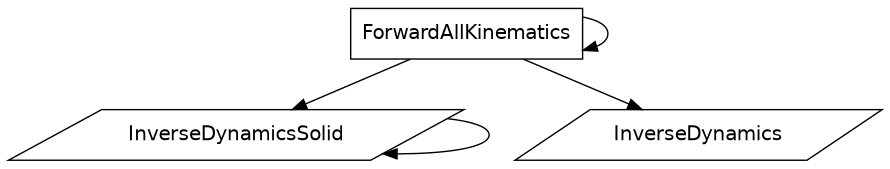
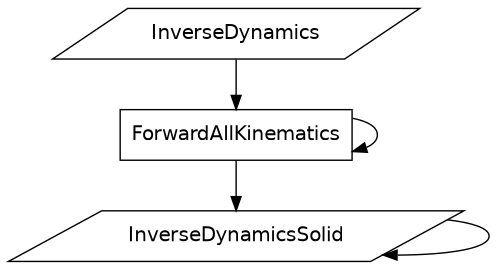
  digraph {
    fontname="DejaVu Sans"
    node [fontname="DejaVu Sans" shape=parallelogram]
    edge [fontname="DejaVu Sans"]
    ForwardAllKinematics [shape=box]
    InverseDynamicsSolid
    InverseDynamics
    ForwardAllKinematics -> ForwardAllKinematics
    ForwardAllKinematics -> InverseDynamicsSolid
    InverseDynamicsSolid -> InverseDynamicsSolid
-   ForwardAllKinematics -> InverseDynamics
+   InverseDynamics -> ForwardAllKinematics
  }
